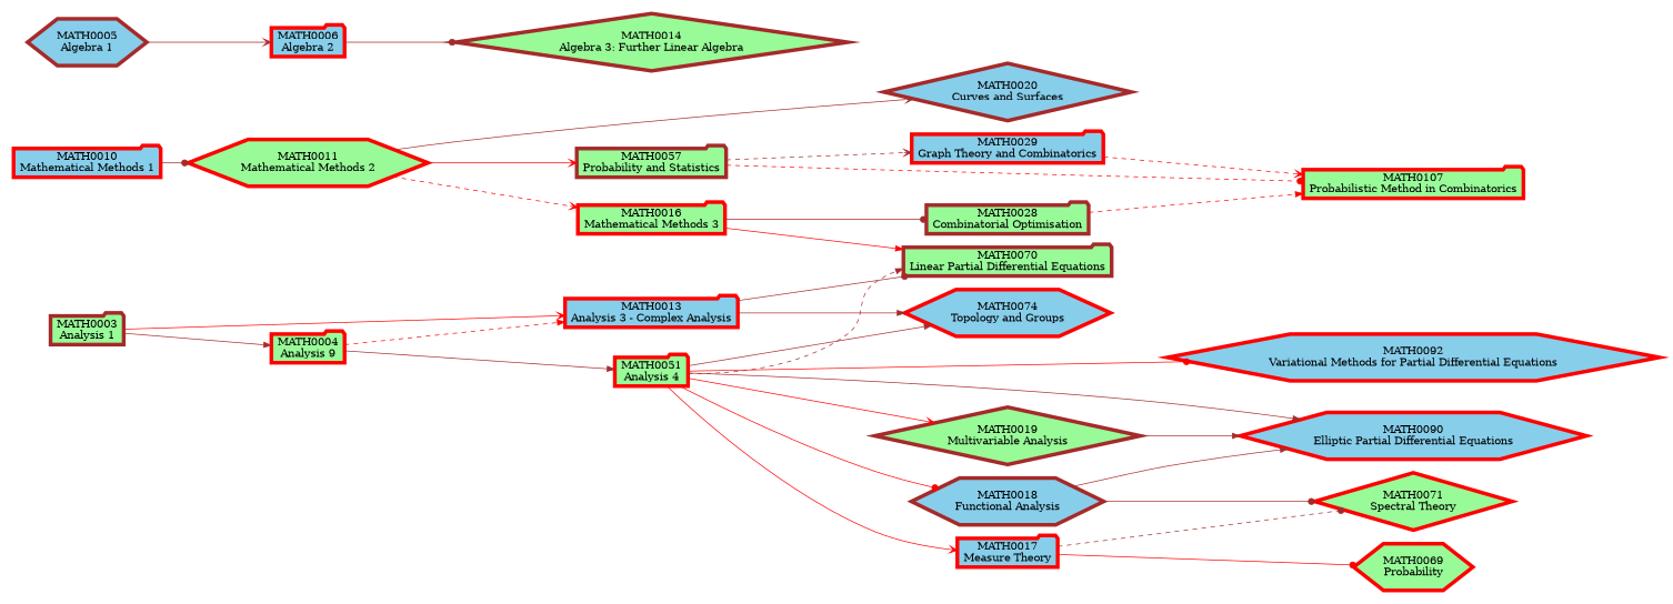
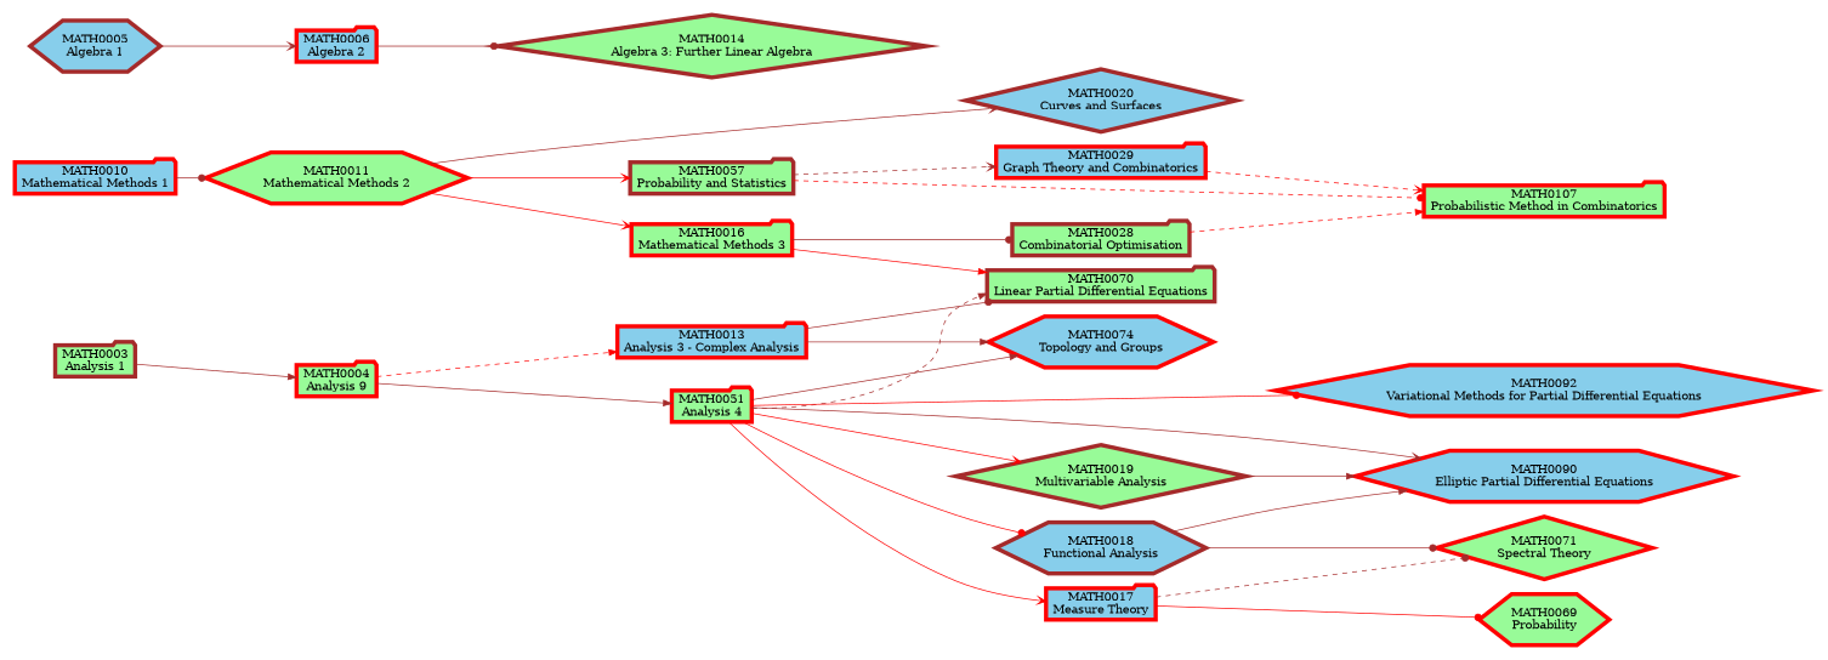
  digraph {
    rankdir=LR
    node [color=red fillcolor=palegreen penwidth=5 shape=folder style="filled,bold"]
    edge [arrowhead=dot color=brown]
    n1 [fillcolor=skyblue label="MATH0010\nMathematical Methods 1"]
    n2 [color=brown label="MATH0003\nAnalysis 1"]
    n3 [color=brown fillcolor=skyblue label="MATH0005\nAlgebra 1" shape=hexagon]
    n4 [label="MATH0011\nMathematical Methods 2" shape=hexagon]
    n5 [label="MATH0004\nAnalysis 9"]
    n6 [fillcolor=skyblue label="MATH0006\nAlgebra 2"]
    n7 [fillcolor=skyblue label="MATH0013\nAnalysis 3 - Complex Analysis"]
    n8 [label="MATH0016\nMathematical Methods 3"]
    n9 [color=brown label="MATH0014\nAlgebra 3: Further Linear Algebra" shape=diamond]
    n10 [color=brown label="MATH0057\nProbability and Statistics"]
    n11 [label="MATH0051\nAnalysis 4"]
    n12 [color=brown label="MATH0019\nMultivariable Analysis" shape=diamond]
    n13 [fillcolor=skyblue label="MATH0029\nGraph Theory and Combinatorics"]
    n14 [fillcolor=skyblue label="MATH0017\nMeasure Theory"]
    n15 [color=brown fillcolor=skyblue label="MATH0020\nCurves and Surfaces" shape=diamond]
    n16 [color=brown label="MATH0028\nCombinatorial Optimisation"]
    n17 [color=brown fillcolor=skyblue label="MATH0018\nFunctional Analysis" shape=hexagon]
    n18 [color=brown label="MATH0070\nLinear Partial Differential Equations"]
    n19 [fillcolor=skyblue label="MATH0074\nTopology and Groups" shape=hexagon]
    n20 [label="MATH0069\nProbability" shape=hexagon]
    n21 [fillcolor=skyblue label="MATH0090\nElliptic Partial Differential Equations" shape=hexagon]
    n22 [fillcolor=skyblue label="MATH0092\nVariational Methods for Partial Differential Equations" shape=hexagon]
    n23 [label="MATH0107\nProbabilistic Method in Combinatorics"]
    n24 [label="MATH0071\nSpectral Theory" shape=diamond]
    subgraph sub_1 {
      rank=same
      n1
      n2
      n3
    }
    subgraph sub_2 {
      rank=same
      n4
      n5
      n6
    }
    subgraph sub_3 {
      rank=same
      n7
      n8
      n9
    }
    subgraph sub_4 {
      rank=same
      n10
      n11
    }
    subgraph sub_5 {
      rank=same
      n12
      n13
      n14
    }
    subgraph sub_6 {
      rank=same
      n15
      n16
      n17
    }
    subgraph sub_7 {
      rank=same
      n18
      n19
    }
    subgraph sub_8 {
      rank=same
      n20
      n21
      n22
      n23
    }
    subgraph sub_9 {
      rank=same
      n24
    }
    n1 -> n4
    n2 -> n5 [arrowhead=normal]
-   n2 -> n7 [arrowhead=vee color=red]
    n3 -> n6 [arrowhead=vee]
-   n4 -> n8 [arrowhead=vee color=red style=dashed]
+   n4 -> n8 [arrowhead=vee color=red]
    n4 -> n10 [arrowhead=vee color=red]
    n4 -> n15 [arrowhead=vee]
    n5 -> n7 [arrowhead=normal color=red style=dashed]
    n5 -> n11 [arrowhead=normal]
    n6 -> n9
    n7 -> n18
    n7 -> n19 [arrowhead=normal]
    n8 -> n16
    n8 -> n18 [arrowhead=normal color=red]
    n10 -> n13 [arrowhead=vee style=dashed]
    n10 -> n23 [color=red style=dashed]
    n11 -> n12 [arrowhead=vee color=red]
    n11 -> n14 [arrowhead=vee color=red]
    n11 -> n17 [color=red]
    n11 -> n18 [arrowhead=normal style=dashed]
    n11 -> n19 [arrowhead=normal]
-   n11 -> n21 [arrowhead=normal]
+   n11 -> n21 [arrowhead=vee]
    n11 -> n22 [color=red]
    n12 -> n21 [arrowhead=normal]
    n13 -> n23 [arrowhead=vee color=red style=dashed]
    n14 -> n20 [color=red]
    n14 -> n24 [style=dashed]
    n16 -> n23 [arrowhead=normal color=red style=dashed]
    n17 -> n21 [arrowhead=normal]
    n17 -> n24
  }
